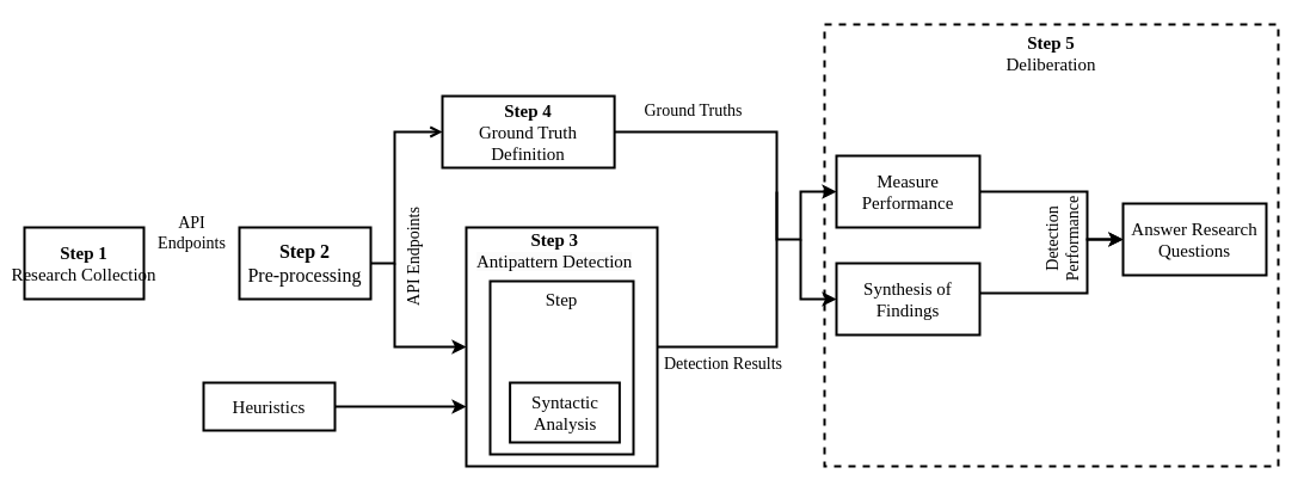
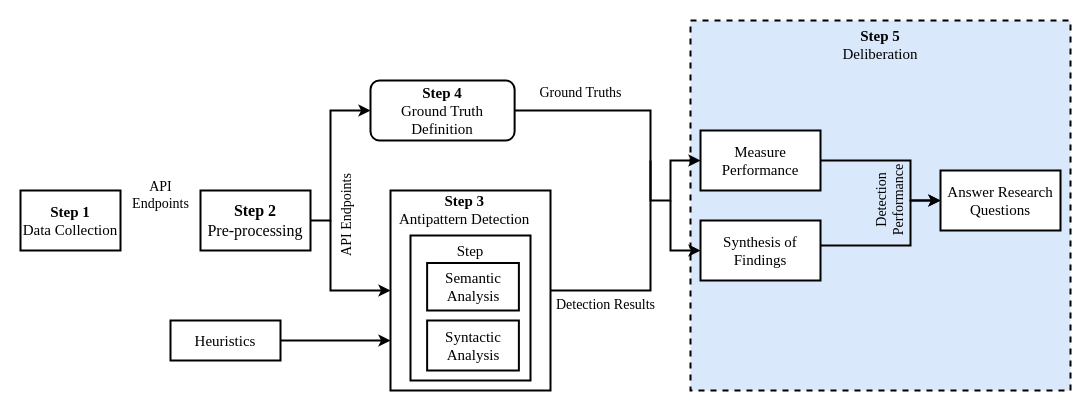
  <mxCell id="0" />
  <mxCell id="1" parent="0" />
  <mxCell id="2" value="&lt;font style=&quot;font-size: 15px;&quot;&gt;&lt;span style=&quot;font-size: 15px;&quot;&gt;&lt;br style=&quot;font-size: 15px;&quot;&gt;&lt;/span&gt;&lt;/font&gt;" style="rounded=0;whiteSpace=wrap;html=1;strokeWidth=2;container=0;fontStyle=0;fontFamily=Times New Roman;fontSize=15;" parent="1" vertex="1"><mxGeometry x="390" y="190" width="160" height="200" as="geometry" /></mxCell>
  <mxCell id="3" value="&lt;div style=&quot;text-align: center; font-size: 15px;&quot;&gt;&lt;b style=&quot;font-size: 15px;&quot;&gt;Step 3&lt;/b&gt;&lt;/div&gt;&lt;div style=&quot;text-align: center; font-size: 15px;&quot;&gt;&lt;span style=&quot;border-color: var(--border-color); color: rgb(0, 0, 0); font-style: normal; font-variant-ligatures: normal; font-variant-caps: normal; letter-spacing: normal; orphans: 2; text-indent: 0px; text-transform: none; widows: 2; word-spacing: 0px; -webkit-text-stroke-width: 0px; background-color: rgb(251, 251, 251); text-decoration-thickness: initial; text-decoration-style: initial; text-decoration-color: initial; font-size: 15px;&quot;&gt;Antipattern Detection&lt;br style=&quot;font-size: 15px;&quot;&gt;&lt;/span&gt;&lt;/div&gt;" style="text;whiteSpace=wrap;html=1;container=0;strokeWidth=2;fontStyle=0;fontFamily=Times New Roman;fontSize=15;" parent="1" vertex="1"><mxGeometry x="397" y="185" width="133" height="40" as="geometry" /></mxCell>
- <mxCell id="4" value="" style="endArrow=open;html=1;rounded=0;strokeWidth=2;entryX=0;entryY=0.5;entryDx=0;entryDy=0;fontStyle=0;exitX=1;exitY=0.5;exitDx=0;exitDy=0;fontFamily=Times New Roman;fontSize=15;" parent="1" source="10" target="8" edge="1"><mxGeometry width="50" height="50" relative="1" as="geometry"><mxPoint x="310" y="220" as="sourcePoint" /><mxPoint x="490" y="130" as="targetPoint" /><Array as="points"><mxPoint x="330" y="220" /><mxPoint x="330" y="110" /></Array></mxGeometry></mxCell>
+ <mxCell id="4" value="" style="endArrow=classic;html=1;rounded=0;strokeWidth=2;entryX=0;entryY=0.5;entryDx=0;entryDy=0;fontStyle=0;exitX=1;exitY=0.5;exitDx=0;exitDy=0;fontFamily=Times New Roman;fontSize=15;" parent="1" source="10" target="8" edge="1"><mxGeometry width="50" height="50" relative="1" as="geometry"><mxPoint x="310" y="220" as="sourcePoint" /><mxPoint x="490" y="130" as="targetPoint" /><Array as="points"><mxPoint x="330" y="220" /><mxPoint x="330" y="110" /></Array></mxGeometry></mxCell>
  <mxCell id="5" value="" style="endArrow=classic;html=1;rounded=0;strokeWidth=2;fontStyle=0;fontFamily=Times New Roman;fontSize=15;" parent="1" target="2" edge="1"><mxGeometry width="50" height="50" relative="1" as="geometry"><mxPoint x="330" y="220" as="sourcePoint" /><mxPoint x="270" y="260" as="targetPoint" /><Array as="points"><mxPoint x="330" y="290" /></Array></mxGeometry></mxCell>
  <mxCell id="6" value="" style="endArrow=none;html=1;rounded=0;strokeWidth=2;fontStyle=0;exitX=1;exitY=0.5;exitDx=0;exitDy=0;fontFamily=Times New Roman;fontSize=15;" parent="1" source="2" edge="1"><mxGeometry width="50" height="50" relative="1" as="geometry"><mxPoint x="570" y="277" as="sourcePoint" /><mxPoint x="650" y="160" as="targetPoint" /><Array as="points"><mxPoint x="650" y="290" /></Array></mxGeometry></mxCell>
  <mxCell id="7" value="&lt;font style=&quot;font-size: 15px;&quot;&gt;&lt;span style=&quot;font-size: 15px;&quot;&gt;&lt;font style=&quot;font-size: 15px;&quot;&gt;Heuristics&lt;/font&gt;&lt;br style=&quot;font-size: 15px;&quot;&gt;&lt;/span&gt;&lt;/font&gt;" style="rounded=0;whiteSpace=wrap;html=1;strokeWidth=2;container=0;fontStyle=0;fontFamily=Times New Roman;fontSize=15;" parent="1" vertex="1"><mxGeometry x="170" y="320" width="110" height="40" as="geometry" /></mxCell>
- <mxCell id="8" value="&lt;span style=&quot;border-color: var(--border-color); font-size: 15px;&quot;&gt;&lt;b style=&quot;font-size: 15px;&quot;&gt;Step 4&lt;/b&gt;&lt;/span&gt;&lt;font style=&quot;font-size: 15px;&quot;&gt;&lt;span style=&quot;font-size: 15px;&quot;&gt;&lt;br style=&quot;font-size: 15px;&quot;&gt;&lt;/span&gt;&lt;/font&gt;&lt;div style=&quot;font-size: 15px;&quot;&gt;&lt;span style=&quot;border-color: var(--border-color); font-size: 15px;&quot;&gt;Ground Truth&lt;/span&gt;&lt;/div&gt;&lt;div style=&quot;font-size: 15px;&quot;&gt;&lt;span style=&quot;border-color: var(--border-color); font-size: 15px;&quot;&gt;Definition&lt;/span&gt;&lt;/div&gt;" style="rounded=0;whiteSpace=wrap;html=1;strokeWidth=2;container=0;fontStyle=0;fontFamily=Times New Roman;fontSize=15;" parent="1" vertex="1"><mxGeometry x="370" y="80" width="144.12" height="60" as="geometry" /></mxCell>
- <mxCell id="9" value="&lt;font style=&quot;font-size: 15px;&quot;&gt;&lt;span style=&quot;font-size: 15px;&quot;&gt;&lt;b style=&quot;font-size: 15px;&quot;&gt;Step 1&lt;/b&gt;&lt;/span&gt;&lt;/font&gt;&lt;div style=&quot;font-size: 15px;&quot;&gt;&lt;font style=&quot;font-size: 15px;&quot;&gt;&lt;span style=&quot;font-size: 15px;&quot;&gt;Research&amp;nbsp;&lt;/span&gt;&lt;/font&gt;&lt;span style=&quot;font-size: 15px; background-color: initial;&quot;&gt;Collection&lt;/span&gt;&lt;/div&gt;" style="rounded=0;whiteSpace=wrap;html=1;strokeWidth=2;container=0;fontStyle=0;fontFamily=Times New Roman;fontSize=15;" parent="1" vertex="1"><mxGeometry x="20" y="190" width="100" height="60" as="geometry" /></mxCell>
+ <mxCell id="8" value="&lt;span style=&quot;border-color: var(--border-color); font-size: 15px;&quot;&gt;&lt;b style=&quot;font-size: 15px;&quot;&gt;Step 4&lt;/b&gt;&lt;/span&gt;&lt;font style=&quot;font-size: 15px;&quot;&gt;&lt;span style=&quot;font-size: 15px;&quot;&gt;&lt;br style=&quot;font-size: 15px;&quot;&gt;&lt;/span&gt;&lt;/font&gt;&lt;div style=&quot;font-size: 15px;&quot;&gt;&lt;span style=&quot;border-color: var(--border-color); font-size: 15px;&quot;&gt;Ground Truth&lt;/span&gt;&lt;/div&gt;&lt;div style=&quot;font-size: 15px;&quot;&gt;&lt;span style=&quot;border-color: var(--border-color); font-size: 15px;&quot;&gt;Definition&lt;/span&gt;&lt;/div&gt;" style="whiteSpace=wrap;html=1;strokeWidth=2;container=0;fontStyle=0;fontFamily=Times New Roman;fontSize=15;rounded=1;" parent="1" vertex="1"><mxGeometry x="370" y="80" width="144.12" height="60" as="geometry" /></mxCell>
+ <mxCell id="9" value="&lt;font style=&quot;font-size: 15px;&quot;&gt;&lt;span style=&quot;font-size: 15px;&quot;&gt;&lt;b style=&quot;font-size: 15px;&quot;&gt;Step 1&lt;/b&gt;&lt;/span&gt;&lt;/font&gt;&lt;div style=&quot;font-size: 15px;&quot;&gt;&lt;font style=&quot;font-size: 15px;&quot;&gt;&lt;span style=&quot;font-size: 15px;&quot;&gt;Data&amp;nbsp;&lt;/span&gt;&lt;/font&gt;&lt;span style=&quot;font-size: 15px; background-color: initial;&quot;&gt;Collection&lt;/span&gt;&lt;/div&gt;" style="rounded=0;whiteSpace=wrap;html=1;strokeWidth=2;container=0;fontStyle=0;fontFamily=Times New Roman;fontSize=15;" parent="1" vertex="1"><mxGeometry x="20" y="190" width="100" height="60" as="geometry" /></mxCell>
  <mxCell id="10" value="&lt;font style=&quot;font-size: 16px;&quot;&gt;&lt;b style=&quot;&quot;&gt;Step 2&lt;/b&gt;&lt;/font&gt;&lt;div style=&quot;font-size: 16px;&quot;&gt;&lt;font style=&quot;font-size: 16px;&quot;&gt;Pre-processing&lt;/font&gt;&lt;/div&gt;" style="rounded=0;whiteSpace=wrap;html=1;strokeWidth=2;container=0;fontStyle=0;fontFamily=Times New Roman;fontSize=15;" vertex="1" parent="1"><mxGeometry x="200" y="190" width="110" height="60" as="geometry" /></mxCell>
  <mxCell id="11" value="Step" style="rounded=0;whiteSpace=wrap;html=1;strokeWidth=2;verticalAlign=top;fontFamily=Times New Roman;fontSize=15;" vertex="1" parent="1"><mxGeometry x="410" y="235" width="120" height="145" as="geometry" /></mxCell>
+ <mxCell id="12" value="&lt;div style=&quot;font-size: 15px;&quot;&gt;&lt;font style=&quot;font-size: 15px;&quot;&gt;&lt;span style=&quot;font-size: 15px;&quot;&gt;Semantic Analysis&lt;/span&gt;&lt;/font&gt;&lt;/div&gt;" style="rounded=0;whiteSpace=wrap;html=1;strokeWidth=2;container=0;fontStyle=0;fontFamily=Times New Roman;fontSize=15;" parent="1" vertex="1"><mxGeometry x="426.63" y="262.5" width="91.75" height="47.5" as="geometry" /></mxCell>
  <mxCell id="13" value="&lt;div style=&quot;font-size: 15px;&quot;&gt;&lt;font style=&quot;font-size: 15px;&quot;&gt;&lt;span style=&quot;font-size: 15px;&quot;&gt;Syntactic Analysis&lt;/span&gt;&lt;/font&gt;&lt;/div&gt;" style="rounded=0;whiteSpace=wrap;html=1;strokeWidth=2;container=0;fontStyle=0;fontFamily=Times New Roman;fontSize=15;" vertex="1" parent="1"><mxGeometry x="426.63" y="320" width="91.75" height="50" as="geometry" /></mxCell>
  <mxCell id="14" value="" style="endArrow=classic;html=1;rounded=0;entryX=0.019;entryY=0.806;entryDx=0;entryDy=0;entryPerimeter=0;strokeWidth=2;fontFamily=Times New Roman;fontSize=15;" edge="1" parent="1"><mxGeometry width="50" height="50" relative="1" as="geometry"><mxPoint x="280" y="340" as="sourcePoint" /><mxPoint x="390" y="340.08" as="targetPoint" /></mxGeometry></mxCell>
- <mxCell id="15" value="&lt;b style=&quot;font-size: 15px;&quot;&gt;&lt;font style=&quot;font-size: 15px;&quot;&gt;Step 5&lt;/font&gt;&lt;/b&gt;&lt;div style=&quot;font-size: 15px;&quot;&gt;&lt;div style=&quot;font-size: 15px;&quot;&gt;&lt;font style=&quot;font-size: 15px;&quot;&gt;Deliberation&lt;/font&gt;&lt;/div&gt;&lt;div style=&quot;font-weight: bold; font-size: 15px;&quot;&gt;&lt;br style=&quot;font-size: 15px;&quot;&gt;&lt;/div&gt;&lt;/div&gt;" style="rounded=0;whiteSpace=wrap;html=1;verticalAlign=top;fontFamily=Times New Roman;dashed=1;strokeWidth=2;fontSize=15;" vertex="1" parent="1"><mxGeometry x="690" y="20" width="380" height="370" as="geometry" /></mxCell>
+ <mxCell id="15" value="&lt;b style=&quot;font-size: 15px;&quot;&gt;&lt;font style=&quot;font-size: 15px;&quot;&gt;Step 5&lt;/font&gt;&lt;/b&gt;&lt;div style=&quot;font-size: 15px;&quot;&gt;&lt;div style=&quot;font-size: 15px;&quot;&gt;&lt;font style=&quot;font-size: 15px;&quot;&gt;Deliberation&lt;/font&gt;&lt;/div&gt;&lt;div style=&quot;font-weight: bold; font-size: 15px;&quot;&gt;&lt;br style=&quot;font-size: 15px;&quot;&gt;&lt;/div&gt;&lt;/div&gt;" style="rounded=0;whiteSpace=wrap;html=1;verticalAlign=top;fontFamily=Times New Roman;dashed=1;strokeWidth=2;fontSize=15;fillColor=#dae8fc;" vertex="1" parent="1"><mxGeometry x="690" y="20" width="380" height="370" as="geometry" /></mxCell>
  <mxCell id="16" value="" style="edgeStyle=orthogonalEdgeStyle;rounded=0;orthogonalLoop=1;jettySize=auto;html=1;strokeWidth=2;fontFamily=Times New Roman;" edge="1" parent="1" source="17" target="18"><mxGeometry relative="1" as="geometry"><Array as="points"><mxPoint x="910" y="160" /><mxPoint x="910" y="200" /></Array></mxGeometry></mxCell>
  <mxCell id="17" value="&lt;font style=&quot;font-size: 15px;&quot;&gt;&lt;span style=&quot;font-size: 15px;&quot;&gt;Measure Performance&lt;/span&gt;&lt;/font&gt;" style="rounded=0;whiteSpace=wrap;html=1;strokeWidth=2;container=0;fontStyle=0;fontFamily=Times New Roman;fontSize=15;" parent="1" vertex="1"><mxGeometry x="700" y="130" width="120" height="60" as="geometry" /></mxCell>
  <mxCell id="18" value="&lt;font style=&quot;font-size: 15px;&quot;&gt;&lt;span style=&quot;font-size: 15px;&quot;&gt;Answer Research Questions&lt;br style=&quot;font-size: 15px;&quot;&gt;&lt;/span&gt;&lt;/font&gt;" style="rounded=0;whiteSpace=wrap;html=1;strokeWidth=2;container=0;fontStyle=0;fontFamily=Times New Roman;fontSize=15;" parent="1" vertex="1"><mxGeometry x="940" y="170" width="120" height="60" as="geometry" /></mxCell>
  <mxCell id="19" value="Synthesis of Findings" style="rounded=0;whiteSpace=wrap;html=1;strokeWidth=2;container=0;fontStyle=0;fontFamily=Times New Roman;fontSize=15;" vertex="1" parent="1"><mxGeometry x="700" y="220" width="120" height="60" as="geometry" /></mxCell>
  <mxCell id="20" value="" style="endArrow=classic;html=1;rounded=0;entryX=0;entryY=0.5;entryDx=0;entryDy=0;strokeWidth=2;fontFamily=Times New Roman;" edge="1" parent="1" target="19"><mxGeometry width="50" height="50" relative="1" as="geometry"><mxPoint x="670" y="200" as="sourcePoint" /><mxPoint x="700" y="200" as="targetPoint" /><Array as="points"><mxPoint x="670" y="250" /></Array></mxGeometry></mxCell>
  <mxCell id="21" value="" style="endArrow=classic;html=1;rounded=0;strokeWidth=2;entryX=0;entryY=0.5;entryDx=0;entryDy=0;fontFamily=Times New Roman;" edge="1" parent="1" target="18"><mxGeometry width="50" height="50" relative="1" as="geometry"><mxPoint x="820" y="245" as="sourcePoint" /><mxPoint x="870" y="195" as="targetPoint" /><Array as="points"><mxPoint x="910" y="245" /><mxPoint x="910" y="200" /></Array></mxGeometry></mxCell>
  <mxCell id="22" value="API&lt;div style=&quot;font-size: 14px;&quot;&gt;Endpoints&lt;/div&gt;" style="text;html=1;align=center;verticalAlign=middle;resizable=0;points=[];autosize=1;strokeColor=none;fillColor=none;fontFamily=Times New Roman;fontSize=14;" vertex="1" parent="1"><mxGeometry x="120" y="170" width="80" height="50" as="geometry" /></mxCell>
  <mxCell id="23" value="API Endpoints" style="text;html=1;align=center;verticalAlign=middle;resizable=0;points=[];autosize=1;strokeColor=none;fillColor=none;rotation=270;fontFamily=Times New Roman;fontSize=14;" vertex="1" parent="1"><mxGeometry x="292" y="200" width="110" height="30" as="geometry" /></mxCell>
  <mxCell id="24" value="Ground Truths" style="text;html=1;align=center;verticalAlign=middle;resizable=0;points=[];autosize=1;strokeColor=none;fillColor=none;fontFamily=Times New Roman;fontSize=14;" vertex="1" parent="1"><mxGeometry x="525" y="78" width="110" height="30" as="geometry" /></mxCell>
  <mxCell id="25" value="Detection Results" style="text;html=1;align=center;verticalAlign=middle;resizable=0;points=[];autosize=1;strokeColor=none;fillColor=none;fontFamily=Times New Roman;fontSize=14;" vertex="1" parent="1"><mxGeometry x="545" y="290" width="120" height="30" as="geometry" /></mxCell>
  <mxCell id="26" value="" style="endArrow=classic;html=1;rounded=0;entryX=0;entryY=0.5;entryDx=0;entryDy=0;exitX=1;exitY=0.5;exitDx=0;exitDy=0;strokeWidth=2;fontStyle=0;fontFamily=Times New Roman;fontSize=15;" parent="1" source="8" target="17" edge="1"><mxGeometry width="50" height="50" relative="1" as="geometry"><mxPoint x="645" y="130" as="sourcePoint" /><mxPoint x="540" y="150" as="targetPoint" /><Array as="points"><mxPoint x="650" y="110" /><mxPoint x="650" y="200" /><mxPoint x="670" y="200" /><mxPoint x="670" y="160" /></Array></mxGeometry></mxCell>
  <mxCell id="27" value="Detection&lt;div style=&quot;font-size: 14px;&quot;&gt;Performance&lt;/div&gt;" style="text;html=1;align=center;verticalAlign=middle;resizable=0;points=[];autosize=1;strokeColor=none;fillColor=none;container=0;strokeWidth=2;fontStyle=0;fontFamily=Times New Roman;fontSize=14;rotation=270;" parent="1" vertex="1"><mxGeometry x="840" y="175" width="100" height="50" as="geometry" /></mxCell>
